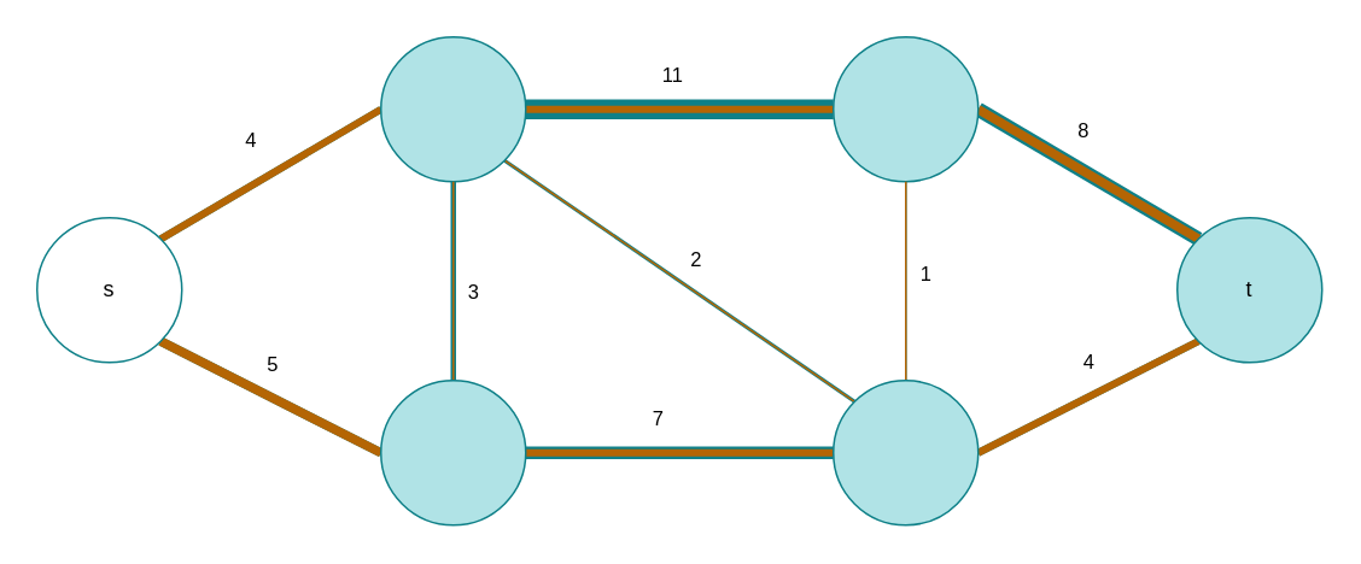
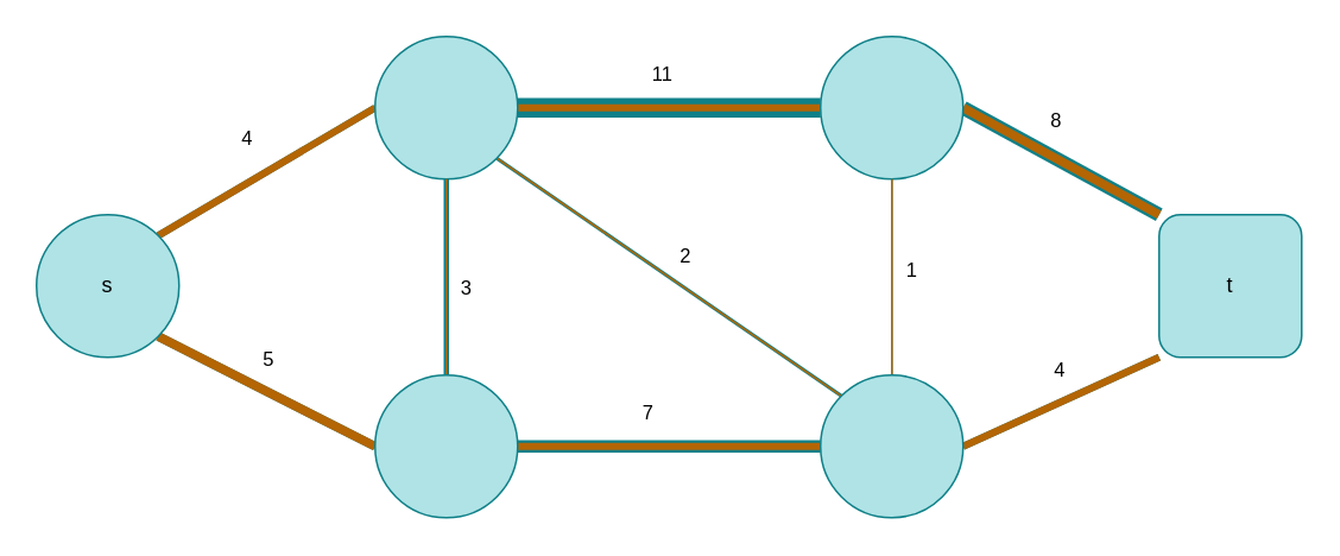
  <mxCell id="0" />
  <mxCell id="1" parent="0" />
  <mxCell id="2" style="rounded=0;orthogonalLoop=1;jettySize=auto;html=1;entryX=0;entryY=0.5;entryDx=0;entryDy=0;fillColor=#b0e3e6;strokeColor=#0e8088;strokeWidth=4;exitX=1;exitY=0;exitDx=0;exitDy=0;endArrow=none;endFill=0;" parent="1" source="8" target="15" edge="1"><mxGeometry relative="1" as="geometry" /></mxCell>
  <mxCell id="3" value="4" style="edgeLabel;html=1;align=center;verticalAlign=middle;resizable=0;points=[];" parent="2" vertex="1" connectable="0"><mxGeometry x="-0.115" y="2" relative="1" as="geometry"><mxPoint x="-4" y="-22" as="offset" /></mxGeometry></mxCell>
  <mxCell id="4" style="rounded=0;orthogonalLoop=1;jettySize=auto;html=1;exitX=1;exitY=1;exitDx=0;exitDy=0;entryX=0;entryY=0.5;entryDx=0;entryDy=0;fillColor=#b0e3e6;strokeColor=#0e8088;strokeWidth=5;endArrow=none;endFill=0;" parent="1" source="8" target="22" edge="1"><mxGeometry relative="1" as="geometry" /></mxCell>
  <mxCell id="5" value="5" style="edgeLabel;html=1;align=center;verticalAlign=middle;resizable=0;points=[];" parent="4" vertex="1" connectable="0"><mxGeometry x="-0.121" y="-2" relative="1" as="geometry"><mxPoint x="9" y="-17" as="offset" /></mxGeometry></mxCell>
  <mxCell id="6" style="rounded=0;orthogonalLoop=1;jettySize=auto;html=1;exitX=1;exitY=0;exitDx=0;exitDy=0;entryX=0;entryY=0.5;entryDx=0;entryDy=0;strokeWidth=4;fillColor=#fad7ac;strokeColor=#b46504;endArrow=none;endFill=0;" parent="1" source="8" target="15" edge="1"><mxGeometry relative="1" as="geometry" /></mxCell>
  <mxCell id="7" style="rounded=0;orthogonalLoop=1;jettySize=auto;html=1;exitX=1;exitY=1;exitDx=0;exitDy=0;entryX=0;entryY=0.5;entryDx=0;entryDy=0;strokeWidth=5;fillColor=#fad7ac;strokeColor=#b46504;endArrow=none;endFill=0;" parent="1" source="8" target="22" edge="1"><mxGeometry relative="1" as="geometry" /></mxCell>
- <mxCell id="8" value="s" style="ellipse;whiteSpace=wrap;html=1;aspect=fixed;fillColor=#ffffff;strokeColor=#0e8088;" parent="1" vertex="1"><mxGeometry x="20" y="120" width="80" height="80" as="geometry" /></mxCell>
+ <mxCell id="8" value="s" style="ellipse;whiteSpace=wrap;html=1;aspect=fixed;fillColor=#b0e3e6;strokeColor=#0e8088;" parent="1" vertex="1"><mxGeometry x="20" y="120" width="80" height="80" as="geometry" /></mxCell>
  <mxCell id="9" style="edgeStyle=orthogonalEdgeStyle;rounded=0;orthogonalLoop=1;jettySize=auto;html=1;exitX=1;exitY=0.5;exitDx=0;exitDy=0;entryX=0;entryY=0.5;entryDx=0;entryDy=0;fillColor=#b0e3e6;strokeColor=#0e8088;strokeWidth=11;endArrow=none;endFill=0;" parent="1" source="15" target="28" edge="1"><mxGeometry relative="1" as="geometry" /></mxCell>
  <mxCell id="10" value="11" style="edgeLabel;html=1;align=center;verticalAlign=middle;resizable=0;points=[];" parent="9" vertex="1" connectable="0"><mxGeometry x="0.188" y="1" relative="1" as="geometry"><mxPoint x="-21" y="-19" as="offset" /></mxGeometry></mxCell>
  <mxCell id="11" style="rounded=0;orthogonalLoop=1;jettySize=auto;html=1;entryX=0;entryY=0;entryDx=0;entryDy=0;fillColor=#b0e3e6;strokeColor=#0e8088;strokeWidth=2;exitX=1;exitY=1;exitDx=0;exitDy=0;endArrow=none;endFill=0;" parent="1" source="15" target="33" edge="1"><mxGeometry relative="1" as="geometry" /></mxCell>
  <mxCell id="12" value="2" style="edgeLabel;html=1;align=center;verticalAlign=middle;resizable=0;points=[];" parent="11" vertex="1" connectable="0"><mxGeometry x="0.029" y="2" relative="1" as="geometry"><mxPoint x="4" y="-13" as="offset" /></mxGeometry></mxCell>
  <mxCell id="13" style="edgeStyle=orthogonalEdgeStyle;rounded=0;orthogonalLoop=1;jettySize=auto;html=1;strokeWidth=4;fillColor=#fad7ac;strokeColor=#b46504;endArrow=none;endFill=0;" parent="1" source="15" target="28" edge="1"><mxGeometry relative="1" as="geometry" /></mxCell>
  <mxCell id="14" style="rounded=0;orthogonalLoop=1;jettySize=auto;html=1;exitX=1;exitY=1;exitDx=0;exitDy=0;entryX=0;entryY=0;entryDx=0;entryDy=0;fillColor=#fad7ac;strokeColor=#b46504;endArrow=none;endFill=0;" parent="1" source="15" target="33" edge="1"><mxGeometry relative="1" as="geometry" /></mxCell>
  <mxCell id="15" value="" style="ellipse;whiteSpace=wrap;html=1;aspect=fixed;fillColor=#b0e3e6;strokeColor=#0e8088;" parent="1" vertex="1"><mxGeometry x="210" y="20" width="80" height="80" as="geometry" /></mxCell>
  <mxCell id="16" style="edgeStyle=orthogonalEdgeStyle;rounded=0;orthogonalLoop=1;jettySize=auto;html=1;exitX=1;exitY=0.5;exitDx=0;exitDy=0;fillColor=#b0e3e6;strokeColor=#0e8088;strokeWidth=7;endArrow=none;endFill=0;" parent="1" source="22" target="33" edge="1"><mxGeometry relative="1" as="geometry" /></mxCell>
  <mxCell id="17" value="7" style="edgeLabel;html=1;align=center;verticalAlign=middle;resizable=0;points=[];" parent="16" vertex="1" connectable="0"><mxGeometry x="-0.153" y="2" relative="1" as="geometry"><mxPoint y="-18" as="offset" /></mxGeometry></mxCell>
  <mxCell id="18" style="edgeStyle=orthogonalEdgeStyle;rounded=0;orthogonalLoop=1;jettySize=auto;html=1;exitX=0.5;exitY=0;exitDx=0;exitDy=0;fillColor=#b0e3e6;strokeColor=#0e8088;strokeWidth=3;endArrow=none;endFill=0;" parent="1" source="22" target="15" edge="1"><mxGeometry relative="1" as="geometry" /></mxCell>
  <mxCell id="19" value="3" style="edgeLabel;html=1;align=center;verticalAlign=middle;resizable=0;points=[];" parent="18" vertex="1" connectable="0"><mxGeometry x="-0.127" y="4" relative="1" as="geometry"><mxPoint x="14" y="-2" as="offset" /></mxGeometry></mxCell>
  <mxCell id="20" style="edgeStyle=orthogonalEdgeStyle;rounded=0;orthogonalLoop=1;jettySize=auto;html=1;exitX=1;exitY=0.5;exitDx=0;exitDy=0;entryX=0;entryY=0.5;entryDx=0;entryDy=0;fillColor=#fad7ac;strokeColor=#b46504;strokeWidth=4;endArrow=none;endFill=0;" parent="1" source="22" target="33" edge="1"><mxGeometry relative="1" as="geometry" /></mxCell>
  <mxCell id="21" style="edgeStyle=orthogonalEdgeStyle;rounded=0;orthogonalLoop=1;jettySize=auto;html=1;exitX=0.5;exitY=0;exitDx=0;exitDy=0;entryX=0.5;entryY=1;entryDx=0;entryDy=0;fillColor=#fad7ac;strokeColor=#b46504;endArrow=none;endFill=0;" parent="1" source="22" target="15" edge="1"><mxGeometry relative="1" as="geometry" /></mxCell>
  <mxCell id="22" value="" style="ellipse;whiteSpace=wrap;html=1;aspect=fixed;fillColor=#b0e3e6;strokeColor=#0e8088;" parent="1" vertex="1"><mxGeometry x="210" y="210" width="80" height="80" as="geometry" /></mxCell>
  <mxCell id="23" style="edgeStyle=orthogonalEdgeStyle;rounded=0;orthogonalLoop=1;jettySize=auto;html=1;fillColor=#b0e3e6;strokeColor=#0e8088;strokeWidth=1;exitX=0.5;exitY=0;exitDx=0;exitDy=0;entryX=0.5;entryY=1;entryDx=0;entryDy=0;endArrow=none;endFill=0;" parent="1" source="33" target="28" edge="1"><mxGeometry relative="1" as="geometry"><mxPoint x="530" y="110" as="targetPoint" /></mxGeometry></mxCell>
  <mxCell id="24" value="1" style="edgeLabel;html=1;align=center;verticalAlign=middle;resizable=0;points=[];" parent="23" vertex="1" connectable="0"><mxGeometry x="-0.054" y="4" relative="1" as="geometry"><mxPoint x="14" y="-8" as="offset" /></mxGeometry></mxCell>
  <mxCell id="25" style="rounded=0;orthogonalLoop=1;jettySize=auto;html=1;entryX=0;entryY=0;entryDx=0;entryDy=0;fillColor=#b0e3e6;strokeColor=#0e8088;strokeWidth=8;exitX=1;exitY=0.5;exitDx=0;exitDy=0;endArrow=none;endFill=0;" parent="1" source="28" target="34" edge="1"><mxGeometry relative="1" as="geometry" /></mxCell>
  <mxCell id="26" value="8" style="edgeLabel;html=1;align=center;verticalAlign=middle;resizable=0;points=[];" parent="25" vertex="1" connectable="0"><mxGeometry x="-0.079" y="2" relative="1" as="geometry"><mxPoint y="-20" as="offset" /></mxGeometry></mxCell>
  <mxCell id="27" style="rounded=0;orthogonalLoop=1;jettySize=auto;html=1;exitX=1;exitY=0.5;exitDx=0;exitDy=0;entryX=0;entryY=0;entryDx=0;entryDy=0;strokeWidth=5;fillColor=#fad7ac;strokeColor=#b46504;endArrow=none;endFill=0;" parent="1" source="28" target="34" edge="1"><mxGeometry relative="1" as="geometry" /></mxCell>
  <mxCell id="28" value="" style="ellipse;whiteSpace=wrap;html=1;aspect=fixed;fillColor=#b0e3e6;strokeColor=#0e8088;" parent="1" vertex="1"><mxGeometry x="460" y="20" width="80" height="80" as="geometry" /></mxCell>
  <mxCell id="29" style="rounded=0;orthogonalLoop=1;jettySize=auto;html=1;exitX=1;exitY=0.5;exitDx=0;exitDy=0;entryX=0;entryY=1;entryDx=0;entryDy=0;fillColor=#b0e3e6;strokeColor=#0e8088;strokeWidth=4;endArrow=none;endFill=0;" parent="1" source="33" target="34" edge="1"><mxGeometry relative="1" as="geometry" /></mxCell>
  <mxCell id="30" value="4" style="edgeLabel;html=1;align=center;verticalAlign=middle;resizable=0;points=[];" parent="29" vertex="1" connectable="0"><mxGeometry x="0.048" y="-5" relative="1" as="geometry"><mxPoint x="-6" y="-22" as="offset" /></mxGeometry></mxCell>
  <mxCell id="31" style="rounded=0;orthogonalLoop=1;jettySize=auto;html=1;exitX=1;exitY=0.5;exitDx=0;exitDy=0;entryX=0;entryY=1;entryDx=0;entryDy=0;strokeWidth=4;fillColor=#fad7ac;strokeColor=#b46504;endArrow=none;endFill=0;" parent="1" source="33" target="34" edge="1"><mxGeometry relative="1" as="geometry" /></mxCell>
  <mxCell id="32" style="edgeStyle=orthogonalEdgeStyle;rounded=0;orthogonalLoop=1;jettySize=auto;html=1;exitX=0.5;exitY=0;exitDx=0;exitDy=0;fillColor=#fad7ac;strokeColor=#b46504;endArrow=none;endFill=0;" parent="1" source="33" target="28" edge="1"><mxGeometry relative="1" as="geometry" /></mxCell>
  <mxCell id="33" value="" style="ellipse;whiteSpace=wrap;html=1;aspect=fixed;fillColor=#b0e3e6;strokeColor=#0e8088;" parent="1" vertex="1"><mxGeometry x="460" y="210" width="80" height="80" as="geometry" /></mxCell>
- <mxCell id="34" value="t" style="ellipse;whiteSpace=wrap;html=1;aspect=fixed;fillColor=#b0e3e6;strokeColor=#0e8088;" parent="1" vertex="1"><mxGeometry x="650" y="120" width="80" height="80" as="geometry" /></mxCell>
+ <mxCell id="34" value="t" style="whiteSpace=wrap;html=1;aspect=fixed;fillColor=#b0e3e6;strokeColor=#0e8088;rounded=1;" parent="1" vertex="1"><mxGeometry x="650" y="120" width="80" height="80" as="geometry" /></mxCell>
